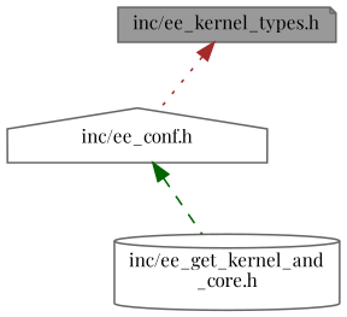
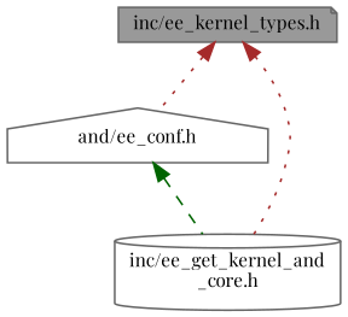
  digraph {
    fontname="Playfair Display"
    node [color=grey40 fillcolor=white fontname="Playfair Display" fontsize=10 style=filled]
    edge [color=brown dir=back fontname="Playfair Display" fontsize=10 labelfontname=Helvetica labelfontsize=10 style=dotted]
    n1 [color=gray40 fillcolor=grey60 fontcolor=black height=0.2 label="inc/ee_kernel_types.h" shape=note width=0.4]
-   n2 [height=0.2 label="inc/ee_conf.h" shape=house width=0.4]
+   n2 [height=0.2 label="and/ee_conf.h" shape=house width=0.4]
    n3 [height=0.2 label="inc/ee_get_kernel_and\l_core.h" shape=cylinder width=0.4]
    n1 -> n2
+   n1 -> n3
    n2 -> n3 [color=darkgreen style=dashed]
  }
